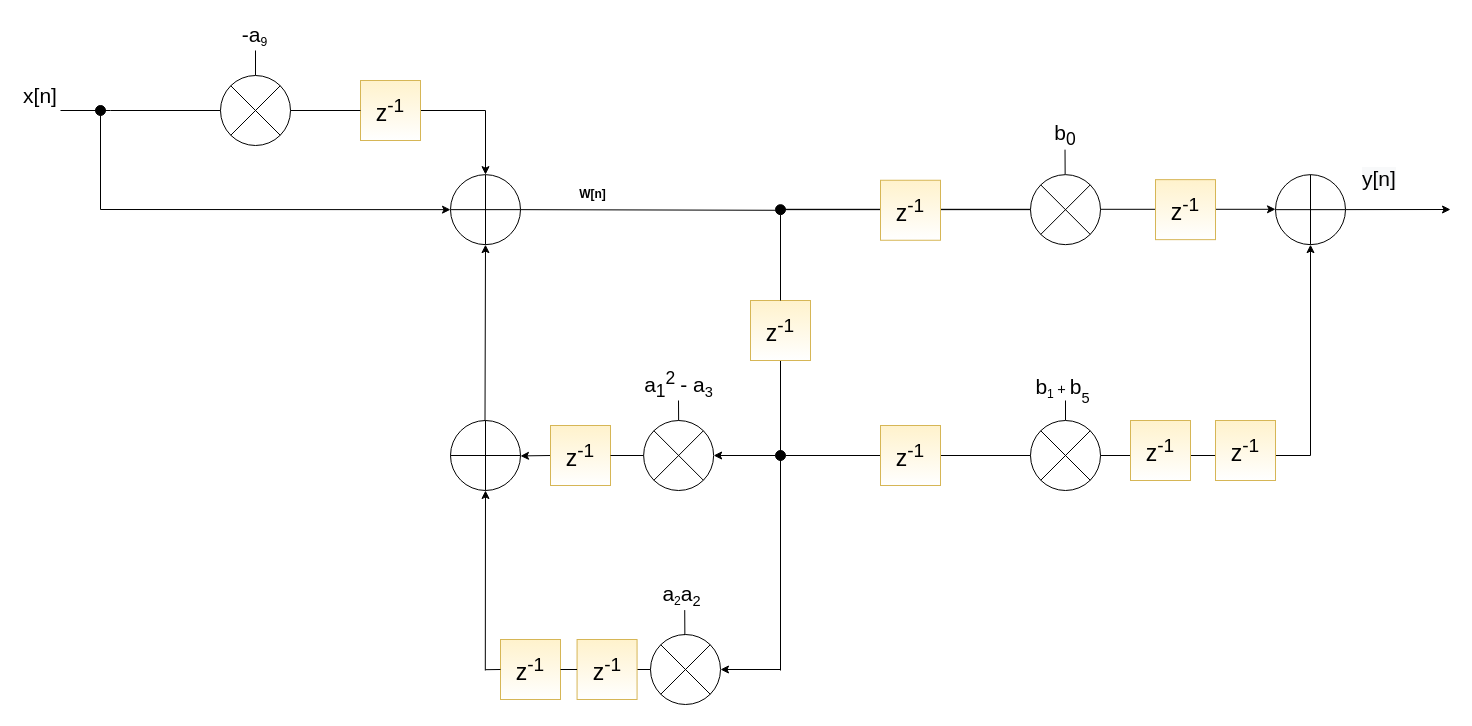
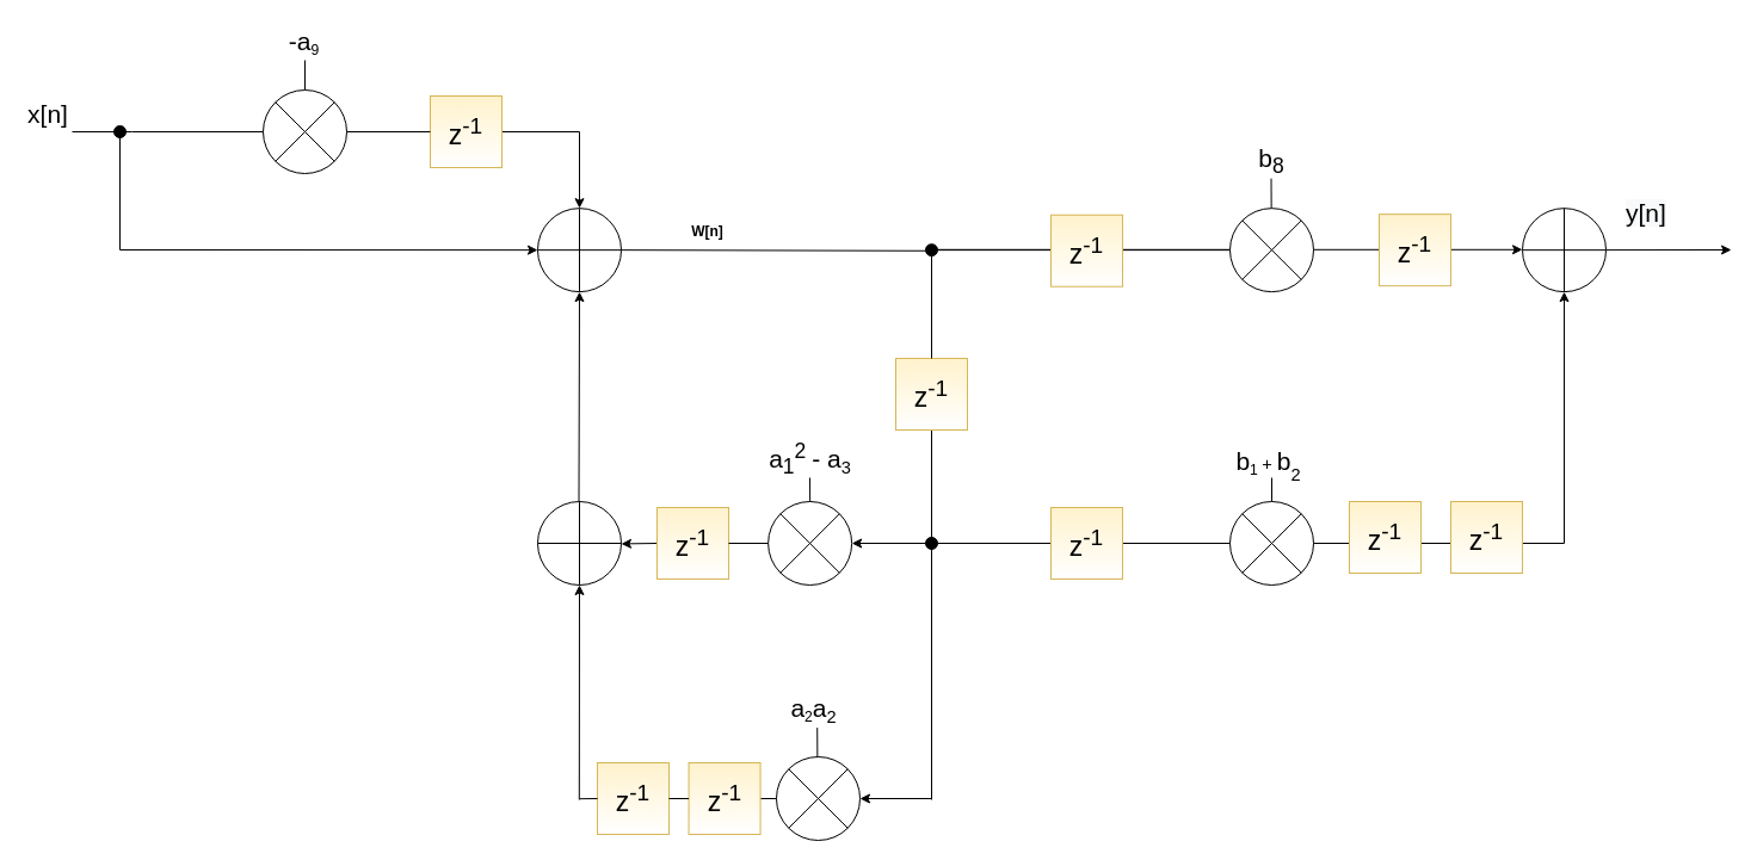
  <mxCell id="0" />
  <mxCell id="1" parent="0" />
  <mxCell id="2" value="" style="verticalLabelPosition=bottom;verticalAlign=top;html=1;shape=mxgraph.flowchart.summing_function;" vertex="1" parent="1"><mxGeometry x="450" y="174.15" width="70" height="70" as="geometry" /></mxCell>
  <mxCell id="3" value="&lt;font style=&quot;font-size: 21px&quot;&gt;x[n]&lt;/font&gt;" style="text;html=1;strokeColor=none;fillColor=none;align=center;verticalAlign=middle;whiteSpace=wrap;rounded=0;" vertex="1" parent="1"><mxGeometry x="20" y="85" width="40" height="20" as="geometry" /></mxCell>
  <mxCell id="4" value="&lt;b&gt;W[n]&lt;/b&gt;" style="text;html=1;align=center;verticalAlign=middle;resizable=0;points=[];autosize=1;strokeColor=none;fillColor=none;" vertex="1" parent="1"><mxGeometry x="571.57" y="184.15" width="40" height="20" as="geometry" /></mxCell>
  <mxCell id="5" value="" style="shape=sumEllipse;perimeter=ellipsePerimeter;whiteSpace=wrap;html=1;backgroundOutline=1;" vertex="1" parent="1"><mxGeometry x="643.13" y="420" width="70" height="70" as="geometry" /></mxCell>
  <mxCell id="6" value="" style="shape=sumEllipse;perimeter=ellipsePerimeter;whiteSpace=wrap;html=1;backgroundOutline=1;" vertex="1" parent="1"><mxGeometry x="650" y="634" width="70" height="70" as="geometry" /></mxCell>
  <mxCell id="7" value="" style="endArrow=none;html=1;" edge="1" parent="1"><mxGeometry width="50" height="50" relative="1" as="geometry"><mxPoint x="780" y="670" as="sourcePoint" /><mxPoint x="780" y="360" as="targetPoint" /></mxGeometry></mxCell>
  <mxCell id="8" value="&lt;font style=&quot;font-size: 21px&quot;&gt;a&lt;sub&gt;1&lt;/sub&gt;&lt;sup&gt;2 &lt;/sup&gt;-&amp;nbsp;&lt;/font&gt;&lt;span style=&quot;font-size: 21px&quot;&gt;a&lt;/span&gt;&lt;span style=&quot;font-size: 17.5px&quot;&gt;&lt;sub&gt;3&lt;/sub&gt;&lt;/span&gt;" style="text;html=1;strokeColor=none;fillColor=none;align=center;verticalAlign=middle;whiteSpace=wrap;rounded=0;" vertex="1" parent="1"><mxGeometry x="636.57" y="370" width="83.13" height="30" as="geometry" /></mxCell>
  <mxCell id="9" value="&lt;font style=&quot;font-size: 21px&quot;&gt;a&lt;/font&gt;&lt;font&gt;&lt;span style=&quot;font-size: 14.583px&quot;&gt;&lt;sub&gt;2&lt;/sub&gt;&lt;/span&gt;&lt;span style=&quot;font-size: 21px&quot;&gt;a&lt;/span&gt;&lt;/font&gt;&lt;font style=&quot;font-size: 17.5px&quot;&gt;&lt;sub&gt;2&lt;/sub&gt;&lt;/font&gt;" style="text;html=1;strokeColor=none;fillColor=none;align=center;verticalAlign=middle;whiteSpace=wrap;rounded=0;" vertex="1" parent="1"><mxGeometry x="660" y="580" width="43.13" height="30" as="geometry" /></mxCell>
  <mxCell id="10" value="" style="verticalLabelPosition=bottom;verticalAlign=top;html=1;shape=mxgraph.flowchart.summing_function;" vertex="1" parent="1"><mxGeometry x="450" y="420" width="70" height="70" as="geometry" /></mxCell>
  <mxCell id="11" value="" style="endArrow=classic;html=1;startArrow=none;exitX=0;exitY=0.5;exitDx=0;exitDy=0;" edge="1" parent="1" source="47"><mxGeometry width="50" height="50" relative="1" as="geometry"><mxPoint x="640" y="455" as="sourcePoint" /><mxPoint x="520" y="455.43" as="targetPoint" /></mxGeometry></mxCell>
  <mxCell id="12" value="" style="endArrow=none;html=1;entryX=0;entryY=0.5;entryDx=0;entryDy=0;startArrow=none;" edge="1" parent="1" source="45" target="6"><mxGeometry width="50" height="50" relative="1" as="geometry"><mxPoint x="485" y="669.2" as="sourcePoint" /><mxPoint x="645" y="668.8" as="targetPoint" /></mxGeometry></mxCell>
  <mxCell id="13" value="" style="endArrow=classic;html=1;rounded=0;entryX=0.5;entryY=1;entryDx=0;entryDy=0;entryPerimeter=0;" edge="1" parent="1" target="10"><mxGeometry width="50" height="50" relative="1" as="geometry"><mxPoint x="484.8" y="670" as="sourcePoint" /><mxPoint x="485" y="493" as="targetPoint" /></mxGeometry></mxCell>
  <mxCell id="14" value="" style="endArrow=classic;html=1;rounded=0;entryX=0.5;entryY=1;entryDx=0;entryDy=0;entryPerimeter=0;" edge="1" parent="1" target="2"><mxGeometry width="50" height="50" relative="1" as="geometry"><mxPoint x="484.5" y="420" as="sourcePoint" /><mxPoint x="484.5" y="330" as="targetPoint" /></mxGeometry></mxCell>
  <mxCell id="15" value="" style="ellipse;whiteSpace=wrap;html=1;aspect=fixed;fillColor=#000000;" vertex="1" parent="1"><mxGeometry x="775" y="204.15" width="10" height="10" as="geometry" /></mxCell>
  <mxCell id="16" value="" style="endArrow=none;html=1;entryX=0;entryY=0.563;entryDx=0;entryDy=0;entryPerimeter=0;exitX=1;exitY=0.5;exitDx=0;exitDy=0;exitPerimeter=0;" edge="1" parent="1" source="2" target="15"><mxGeometry width="50" height="50" relative="1" as="geometry"><mxPoint x="560" y="209.66" as="sourcePoint" /><mxPoint x="865" y="209.41" as="targetPoint" /></mxGeometry></mxCell>
  <mxCell id="17" value="" style="ellipse;whiteSpace=wrap;html=1;aspect=fixed;fillColor=#000000;" vertex="1" parent="1"><mxGeometry x="775" y="450" width="10" height="10" as="geometry" /></mxCell>
  <mxCell id="18" value="" style="endArrow=none;html=1;rounded=0;exitX=0.5;exitY=0;exitDx=0;exitDy=0;" edge="1" parent="1" source="5"><mxGeometry width="50" height="50" relative="1" as="geometry"><mxPoint x="700" y="470" as="sourcePoint" /><mxPoint x="678" y="400" as="targetPoint" /></mxGeometry></mxCell>
  <mxCell id="19" value="" style="endArrow=none;html=1;rounded=0;exitX=0.5;exitY=0;exitDx=0;exitDy=0;" edge="1" parent="1"><mxGeometry width="50" height="50" relative="1" as="geometry"><mxPoint x="684.36" y="634.6" as="sourcePoint" /><mxPoint x="684.23" y="609.6" as="targetPoint" /></mxGeometry></mxCell>
  <mxCell id="20" value="" style="endArrow=classic;html=1;rounded=0;startArrow=none;" edge="1" parent="1" source="35"><mxGeometry width="50" height="50" relative="1" as="geometry"><mxPoint x="860" y="200" as="sourcePoint" /><mxPoint x="1450" y="209" as="targetPoint" /></mxGeometry></mxCell>
  <mxCell id="21" value="" style="endArrow=classic;html=1;rounded=0;entryX=1;entryY=0.5;entryDx=0;entryDy=0;" edge="1" parent="1" target="6"><mxGeometry width="50" height="50" relative="1" as="geometry"><mxPoint x="780" y="669" as="sourcePoint" /><mxPoint x="820" y="700" as="targetPoint" /></mxGeometry></mxCell>
  <mxCell id="22" value="" style="endArrow=classic;html=1;rounded=0;entryX=1;entryY=0.5;entryDx=0;entryDy=0;exitX=0;exitY=0.5;exitDx=0;exitDy=0;" edge="1" parent="1" source="17" target="5"><mxGeometry width="50" height="50" relative="1" as="geometry"><mxPoint x="730" y="510" as="sourcePoint" /><mxPoint x="780" y="460" as="targetPoint" /></mxGeometry></mxCell>
  <mxCell id="23" value="" style="endArrow=none;html=1;rounded=0;exitX=0.5;exitY=0;exitDx=0;exitDy=0;" edge="1" parent="1" source="42"><mxGeometry width="50" height="50" relative="1" as="geometry"><mxPoint x="96.87" y="130" as="sourcePoint" /><mxPoint x="255" y="50" as="targetPoint" /></mxGeometry></mxCell>
  <mxCell id="24" value="" style="endArrow=classic;html=1;rounded=0;entryX=0.5;entryY=0;entryDx=0;entryDy=0;entryPerimeter=0;startArrow=none;" edge="1" parent="1" source="40" target="2"><mxGeometry width="50" height="50" relative="1" as="geometry"><mxPoint x="60" y="110" as="sourcePoint" /><mxPoint x="380" y="100" as="targetPoint" /><Array as="points"><mxPoint x="485" y="110" /></Array></mxGeometry></mxCell>
  <mxCell id="25" value="&lt;font style=&quot;font-size: 21px&quot;&gt;-a&lt;/font&gt;&lt;font&gt;&lt;span style=&quot;font-size: 14.583px&quot;&gt;&lt;sub&gt;9&lt;/sub&gt;&lt;/span&gt;&lt;/font&gt;" style="text;html=1;strokeColor=none;fillColor=none;align=center;verticalAlign=middle;whiteSpace=wrap;rounded=0;" vertex="1" parent="1"><mxGeometry x="233.43" y="20" width="43.13" height="30" as="geometry" /></mxCell>
  <mxCell id="26" value="" style="endArrow=classic;html=1;rounded=0;entryX=0;entryY=0.5;entryDx=0;entryDy=0;entryPerimeter=0;" edge="1" parent="1" target="2"><mxGeometry width="50" height="50" relative="1" as="geometry"><mxPoint x="100" y="110" as="sourcePoint" /><mxPoint x="260" y="220" as="targetPoint" /><Array as="points"><mxPoint x="100" y="209" /></Array></mxGeometry></mxCell>
  <mxCell id="27" value="" style="ellipse;whiteSpace=wrap;html=1;aspect=fixed;fillColor=#000000;" vertex="1" parent="1"><mxGeometry x="95" y="105" width="10" height="10" as="geometry" /></mxCell>
- <mxCell id="28" value="&lt;font&gt;&lt;span style=&quot;font-size: 21px&quot;&gt;b&lt;/span&gt;&lt;span style=&quot;font-size: 14.583px&quot;&gt;&lt;sub&gt;1&amp;nbsp;&lt;/sub&gt;+&amp;nbsp;&lt;/span&gt;&lt;span style=&quot;font-size: 21px&quot;&gt;b&lt;/span&gt;&lt;span style=&quot;vertical-align: sub ; font-size: 17.5px&quot;&gt;&lt;sub&gt;5&lt;/sub&gt;&lt;/span&gt;&lt;/font&gt;" style="text;html=1;strokeColor=none;fillColor=none;align=center;verticalAlign=middle;whiteSpace=wrap;rounded=0;" vertex="1" parent="1"><mxGeometry x="1040" y="375" width="45" height="30" as="geometry" /></mxCell>
- <mxCell id="29" value="&lt;font&gt;&lt;sub&gt;&lt;span style=&quot;font-size: 21px&quot;&gt;b&lt;sub&gt;0&lt;/sub&gt;&lt;/span&gt;&lt;/sub&gt;&lt;/font&gt;" style="text;html=1;strokeColor=none;fillColor=none;align=center;verticalAlign=middle;whiteSpace=wrap;rounded=0;" vertex="1" parent="1"><mxGeometry x="1045" y="120" width="40" height="30" as="geometry" /></mxCell>
+ <mxCell id="28" value="&lt;font&gt;&lt;span style=&quot;font-size: 21px&quot;&gt;b&lt;/span&gt;&lt;span style=&quot;font-size: 14.583px&quot;&gt;&lt;sub&gt;1&amp;nbsp;&lt;/sub&gt;+&amp;nbsp;&lt;/span&gt;&lt;span style=&quot;font-size: 21px&quot;&gt;b&lt;/span&gt;&lt;span style=&quot;vertical-align: sub ; font-size: 17.5px&quot;&gt;&lt;sub&gt;2&lt;/sub&gt;&lt;/span&gt;&lt;/font&gt;" style="text;html=1;strokeColor=none;fillColor=none;align=center;verticalAlign=middle;whiteSpace=wrap;rounded=0;" vertex="1" parent="1"><mxGeometry x="1040" y="375" width="45" height="30" as="geometry" /></mxCell>
+ <mxCell id="29" value="&lt;font&gt;&lt;sub&gt;&lt;span style=&quot;font-size: 21px&quot;&gt;b&lt;sub&gt;8&lt;/sub&gt;&lt;/span&gt;&lt;/sub&gt;&lt;/font&gt;" style="text;html=1;strokeColor=none;fillColor=none;align=center;verticalAlign=middle;whiteSpace=wrap;rounded=0;" vertex="1" parent="1"><mxGeometry x="1045" y="120" width="40" height="30" as="geometry" /></mxCell>
  <mxCell id="30" value="" style="endArrow=classic;html=1;rounded=0;entryX=0.5;entryY=1;entryDx=0;entryDy=0;entryPerimeter=0;exitX=1;exitY=0.5;exitDx=0;exitDy=0;" edge="1" parent="1" source="17" target="35"><mxGeometry width="50" height="50" relative="1" as="geometry"><mxPoint x="1310.16" y="548.9" as="sourcePoint" /><mxPoint x="1309.66" y="370" as="targetPoint" /><Array as="points"><mxPoint x="1310" y="455" /></Array></mxGeometry></mxCell>
  <mxCell id="31" value="&lt;span style=&quot;color: rgb(0 , 0 , 0) ; font-family: &amp;#34;helvetica&amp;#34; ; font-size: 21px ; font-style: normal ; font-weight: 400 ; letter-spacing: normal ; text-align: center ; text-indent: 0px ; text-transform: none ; word-spacing: 0px ; background-color: rgb(248 , 249 , 250) ; display: inline ; float: none&quot;&gt;y[n]&lt;/span&gt;" style="text;whiteSpace=wrap;html=1;" vertex="1" parent="1"><mxGeometry x="1360" y="158.75" width="60" height="30" as="geometry" /></mxCell>
  <mxCell id="32" value="" style="endArrow=none;html=1;rounded=0;exitX=0.5;exitY=0;exitDx=0;exitDy=0;" edge="1" parent="1" source="37"><mxGeometry width="50" height="50" relative="1" as="geometry"><mxPoint x="1065.62" y="415" as="sourcePoint" /><mxPoint x="1065" y="400" as="targetPoint" /></mxGeometry></mxCell>
  <mxCell id="33" value="" style="endArrow=none;html=1;rounded=0;exitX=0.5;exitY=0;exitDx=0;exitDy=0;" edge="1" parent="1"><mxGeometry width="50" height="50" relative="1" as="geometry"><mxPoint x="1064.65" y="174.15" as="sourcePoint" /><mxPoint x="1064.52" y="149.15" as="targetPoint" /></mxGeometry></mxCell>
  <mxCell id="34" value="" style="endArrow=none;html=1;rounded=0;" edge="1" parent="1" source="15" target="39"><mxGeometry width="50" height="50" relative="1" as="geometry"><mxPoint x="785" y="209.15" as="sourcePoint" /><mxPoint x="1450" y="209" as="targetPoint" /></mxGeometry></mxCell>
  <mxCell id="35" value="" style="verticalLabelPosition=bottom;verticalAlign=top;html=1;shape=mxgraph.flowchart.summing_function;" vertex="1" parent="1"><mxGeometry x="1275" y="174.15" width="70" height="70" as="geometry" /></mxCell>
  <mxCell id="36" value="" style="endArrow=none;html=1;exitX=0.5;exitY=1;exitDx=0;exitDy=0;startArrow=none;" edge="1" parent="1" source="49"><mxGeometry width="50" height="50" relative="1" as="geometry"><mxPoint x="780" y="214.15" as="sourcePoint" /><mxPoint x="780" y="360" as="targetPoint" /></mxGeometry></mxCell>
  <mxCell id="37" value="" style="shape=sumEllipse;perimeter=ellipsePerimeter;whiteSpace=wrap;html=1;backgroundOutline=1;" vertex="1" parent="1"><mxGeometry x="1030" y="420" width="70" height="70" as="geometry" /></mxCell>
  <mxCell id="38" value="" style="endArrow=classic;html=1;rounded=0;entryX=0;entryY=0.5;entryDx=0;entryDy=0;entryPerimeter=0;" edge="1" parent="1"><mxGeometry width="50" height="50" relative="1" as="geometry"><mxPoint x="779" y="208.81" as="sourcePoint" /><mxPoint x="1275" y="208.81" as="targetPoint" /></mxGeometry></mxCell>
  <mxCell id="39" value="" style="shape=sumEllipse;perimeter=ellipsePerimeter;whiteSpace=wrap;html=1;backgroundOutline=1;" vertex="1" parent="1"><mxGeometry x="1030" y="174.15" width="70" height="70" as="geometry" /></mxCell>
  <mxCell id="40" value="&lt;font style=&quot;font-size: 23px&quot;&gt;z&lt;sup&gt;-1&lt;/sup&gt;&lt;/font&gt;" style="whiteSpace=wrap;html=1;aspect=fixed;fillColor=#fff2cc;strokeColor=#d6b656;gradientColor=#ffffff;" vertex="1" parent="1"><mxGeometry x="360" width="60" height="60" as="geometry" y="80" /></mxCell>
  <mxCell id="41" value="" style="endArrow=none;html=1;rounded=0;entryX=0;entryY=0.5;entryDx=0;entryDy=0;" edge="1" parent="1" target="40"><mxGeometry width="50" height="50" relative="1" as="geometry"><mxPoint x="60" y="110" as="sourcePoint" /><mxPoint x="485" y="174.15" as="targetPoint" /><Array as="points"><mxPoint x="110" y="110" /></Array></mxGeometry></mxCell>
  <mxCell id="42" value="" style="shape=sumEllipse;perimeter=ellipsePerimeter;whiteSpace=wrap;html=1;backgroundOutline=1;" vertex="1" parent="1"><mxGeometry x="220" y="75" width="70" height="70" as="geometry" /></mxCell>
  <mxCell id="43" value="&lt;font style=&quot;font-size: 23px&quot;&gt;z&lt;sup&gt;-1&lt;/sup&gt;&lt;/font&gt;" style="whiteSpace=wrap;html=1;aspect=fixed;fillColor=#fff2cc;strokeColor=#d6b656;gradientColor=#ffffff;" vertex="1" parent="1"><mxGeometry x="500" y="639" width="60" height="60" as="geometry" /></mxCell>
  <mxCell id="44" value="" style="endArrow=none;html=1;entryX=0;entryY=0.5;entryDx=0;entryDy=0;" edge="1" parent="1" target="43"><mxGeometry width="50" height="50" relative="1" as="geometry"><mxPoint x="485" y="669.2" as="sourcePoint" /><mxPoint x="650" y="669" as="targetPoint" /></mxGeometry></mxCell>
  <mxCell id="45" value="&lt;font style=&quot;font-size: 23px&quot;&gt;z&lt;sup&gt;-1&lt;/sup&gt;&lt;/font&gt;" style="whiteSpace=wrap;html=1;aspect=fixed;fillColor=#fff2cc;strokeColor=#d6b656;gradientColor=#ffffff;" vertex="1" parent="1"><mxGeometry x="576.57" y="639" width="60" height="60" as="geometry" /></mxCell>
  <mxCell id="46" value="" style="endArrow=none;html=1;entryX=0;entryY=0.5;entryDx=0;entryDy=0;startArrow=none;" edge="1" parent="1" source="43" target="45"><mxGeometry width="50" height="50" relative="1" as="geometry"><mxPoint x="560" y="669" as="sourcePoint" /><mxPoint x="650" y="669" as="targetPoint" /></mxGeometry></mxCell>
  <mxCell id="47" value="&lt;font style=&quot;font-size: 23px&quot;&gt;z&lt;sup&gt;-1&lt;/sup&gt;&lt;/font&gt;" style="whiteSpace=wrap;html=1;aspect=fixed;fillColor=#fff2cc;strokeColor=#d6b656;gradientColor=#ffffff;" vertex="1" parent="1"><mxGeometry x="550" y="425" width="60" height="60" as="geometry" /></mxCell>
  <mxCell id="48" value="" style="endArrow=none;html=1;startArrow=none;exitX=0;exitY=0.5;exitDx=0;exitDy=0;" edge="1" parent="1" source="5" target="47"><mxGeometry width="50" height="50" relative="1" as="geometry"><mxPoint x="643.13" y="455" as="sourcePoint" /><mxPoint x="520" y="455.43" as="targetPoint" /></mxGeometry></mxCell>
  <mxCell id="49" value="&lt;font style=&quot;font-size: 23px&quot;&gt;z&lt;sup&gt;-1&lt;/sup&gt;&lt;/font&gt;" style="whiteSpace=wrap;html=1;aspect=fixed;fillColor=#fff2cc;strokeColor=#d6b656;gradientColor=#ffffff;" vertex="1" parent="1"><mxGeometry x="750" y="300" width="60" height="60" as="geometry" /></mxCell>
  <mxCell id="50" value="" style="endArrow=none;html=1;exitX=0.5;exitY=1;exitDx=0;exitDy=0;" edge="1" parent="1" source="15" target="49"><mxGeometry width="50" height="50" relative="1" as="geometry"><mxPoint x="780" y="214.15" as="sourcePoint" /><mxPoint x="780" y="360" as="targetPoint" /></mxGeometry></mxCell>
  <mxCell id="51" value="&lt;font style=&quot;font-size: 23px&quot;&gt;z&lt;sup&gt;-1&lt;/sup&gt;&lt;/font&gt;" style="whiteSpace=wrap;html=1;aspect=fixed;fillColor=#fff2cc;strokeColor=#d6b656;gradientColor=#ffffff;" vertex="1" parent="1"><mxGeometry x="1130" y="420" width="60" height="60" as="geometry" /></mxCell>
  <mxCell id="52" value="&lt;font style=&quot;font-size: 23px&quot;&gt;z&lt;sup&gt;-1&lt;/sup&gt;&lt;/font&gt;" style="whiteSpace=wrap;html=1;aspect=fixed;fillColor=#fff2cc;strokeColor=#d6b656;gradientColor=#ffffff;" vertex="1" parent="1"><mxGeometry x="880" y="425" width="60" height="60" as="geometry" /></mxCell>
  <mxCell id="53" value="&lt;font style=&quot;font-size: 23px&quot;&gt;z&lt;sup&gt;-1&lt;/sup&gt;&lt;/font&gt;" style="whiteSpace=wrap;html=1;aspect=fixed;fillColor=#fff2cc;strokeColor=#d6b656;gradientColor=#ffffff;" vertex="1" parent="1"><mxGeometry x="1215" y="420" width="60" height="60" as="geometry" /></mxCell>
  <mxCell id="54" value="&lt;font style=&quot;font-size: 23px&quot;&gt;z&lt;sup&gt;-1&lt;/sup&gt;&lt;/font&gt;" style="whiteSpace=wrap;html=1;aspect=fixed;fillColor=#fff2cc;strokeColor=#d6b656;gradientColor=#ffffff;" vertex="1" parent="1"><mxGeometry x="1155" y="179.15" width="60" height="60" as="geometry" /></mxCell>
  <mxCell id="55" value="&lt;font style=&quot;font-size: 23px&quot;&gt;z&lt;sup&gt;-1&lt;/sup&gt;&lt;/font&gt;" style="whiteSpace=wrap;html=1;aspect=fixed;fillColor=#fff2cc;strokeColor=#d6b656;gradientColor=#ffffff;" vertex="1" parent="1"><mxGeometry x="880" y="179.75" width="60" height="60" as="geometry" /></mxCell>
